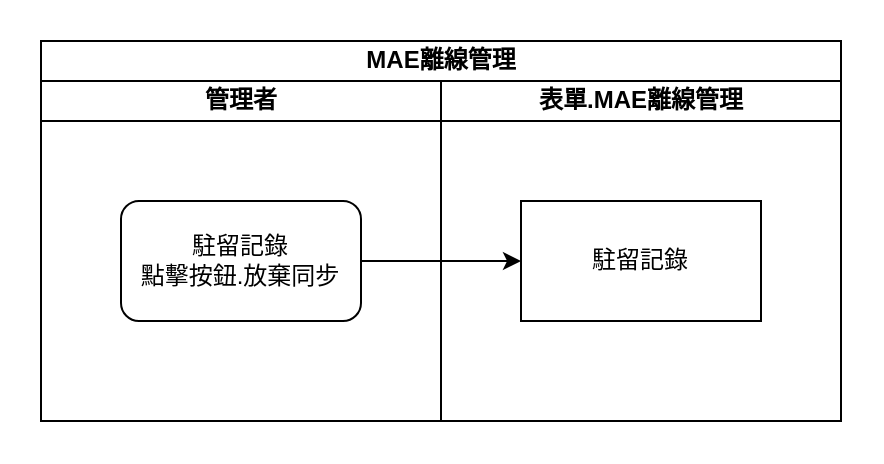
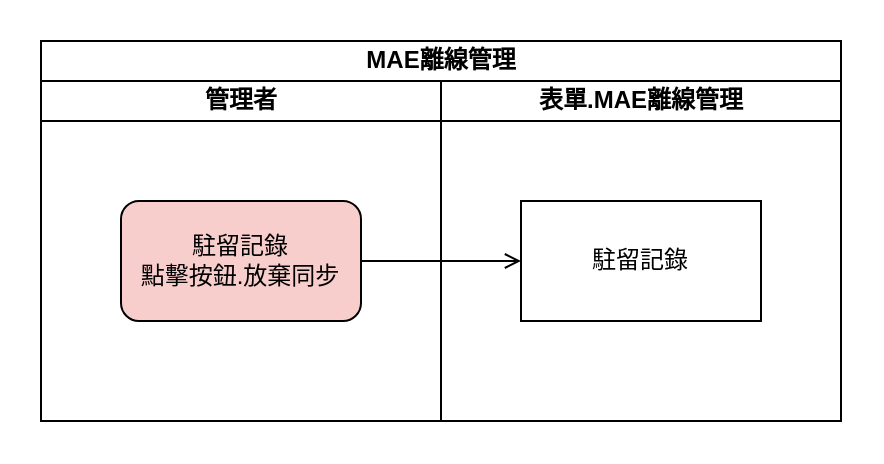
  <mxCell id="0" />
  <mxCell id="1" parent="0" />
  <mxCell id="2" value="MAE離線管理" style="swimlane;html=1;childLayout=stackLayout;resizeParent=1;resizeParentMax=0;startSize=20;" parent="1" vertex="1"><mxGeometry x="20" y="20" width="400" height="190" as="geometry" /></mxCell>
  <mxCell id="3" value="管理者" style="swimlane;html=1;startSize=20;" parent="2" vertex="1"><mxGeometry y="20" width="200" height="170" as="geometry" /></mxCell>
- <mxCell id="4" value="駐留記錄&lt;br&gt;點擊按鈕.放棄同步" style="rounded=1;whiteSpace=wrap;html=1;" parent="3" vertex="1"><mxGeometry x="40" y="60" width="120" height="60" as="geometry" /></mxCell>
+ <mxCell id="4" value="駐留記錄&lt;br&gt;點擊按鈕.放棄同步" style="rounded=1;whiteSpace=wrap;html=1;fillColor=#f8cecc;" parent="3" vertex="1"><mxGeometry x="40" y="60" width="120" height="60" as="geometry" /></mxCell>
  <mxCell id="5" value="表單.MAE離線管理" style="swimlane;html=1;startSize=20;" parent="2" vertex="1"><mxGeometry x="200" y="20" width="200" height="170" as="geometry" /></mxCell>
  <mxCell id="6" value="駐留記錄" style="rounded=0;whiteSpace=wrap;html=1;" parent="5" vertex="1"><mxGeometry x="40" y="60" width="120" height="60" as="geometry" /></mxCell>
- <mxCell id="7" style="edgeStyle=orthogonalEdgeStyle;rounded=0;orthogonalLoop=1;jettySize=auto;html=1;exitX=1;exitY=0.5;exitDx=0;exitDy=0;entryX=0;entryY=0.5;entryDx=0;entryDy=0;" parent="2" source="4" target="6" edge="1"><mxGeometry relative="1" as="geometry" /></mxCell>
+ <mxCell id="7" style="edgeStyle=orthogonalEdgeStyle;rounded=0;orthogonalLoop=1;jettySize=auto;html=1;exitX=1;exitY=0.5;exitDx=0;exitDy=0;entryX=0;entryY=0.5;entryDx=0;entryDy=0;endArrow=open;" parent="2" source="4" target="6" edge="1"><mxGeometry relative="1" as="geometry" /></mxCell>
